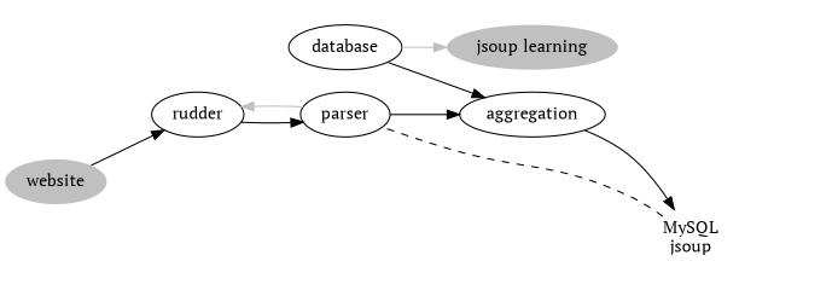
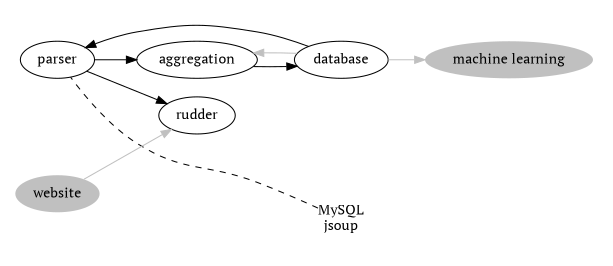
  digraph {
    fontname="PT Serif"
    rankdir=LR
    node [fontname="PT Serif" color=transparent]
    edge [fontname="PT Serif"]
    rudder [color=""]
    parser [color=""]
-   "machine learning" [fillcolor=gray style=filled label="jsoup learning"]
+   "machine learning" [fillcolor=gray style=filled]
    aggregation [color=""]
    database [color=""]
    n6 [height=0 label=decision margin=0 shape=square style=invis width=0]
    n7 [height=0 label="MySQL\njsoup" margin=0 shape=square width=0]
    more3 [height=0 margin=0 shape=square style=invis width=0]
    n9 [fillcolor=gray label=website style=filled]
    subgraph cluster_1 {
      style=invis
      rudder
      parser
      "machine learning"
      aggregation
      database
    }
    subgraph cluster_2 {
      style=invis
      n6
      n7
      more3
    }
-   rudder -> parser
-   parser -> rudder [color=gray]
+   database -> parser
+   parser -> rudder
    parser -> aggregation
-   aggregation -> n7
+   aggregation -> database
    database -> "machine learning" [color=gray]
-   database -> aggregation
+   database -> aggregation [color=gray]
    n6 -> rudder [arrowhead=none style=invis weight=0]
    n6 -> n7 [arrowhead=none style=invis]
    n7 -> parser [arrowhead=none style=dashed weight=0]
    n7 -> more3 [arrowhead=none style=invis]
    more3 -> aggregation [arrowhead=none style=invis weight=0]
-   n9 -> rudder [color=black]
+   n9 -> rudder [color=gray]
    n9 -> n6 [style=invis]
  }
